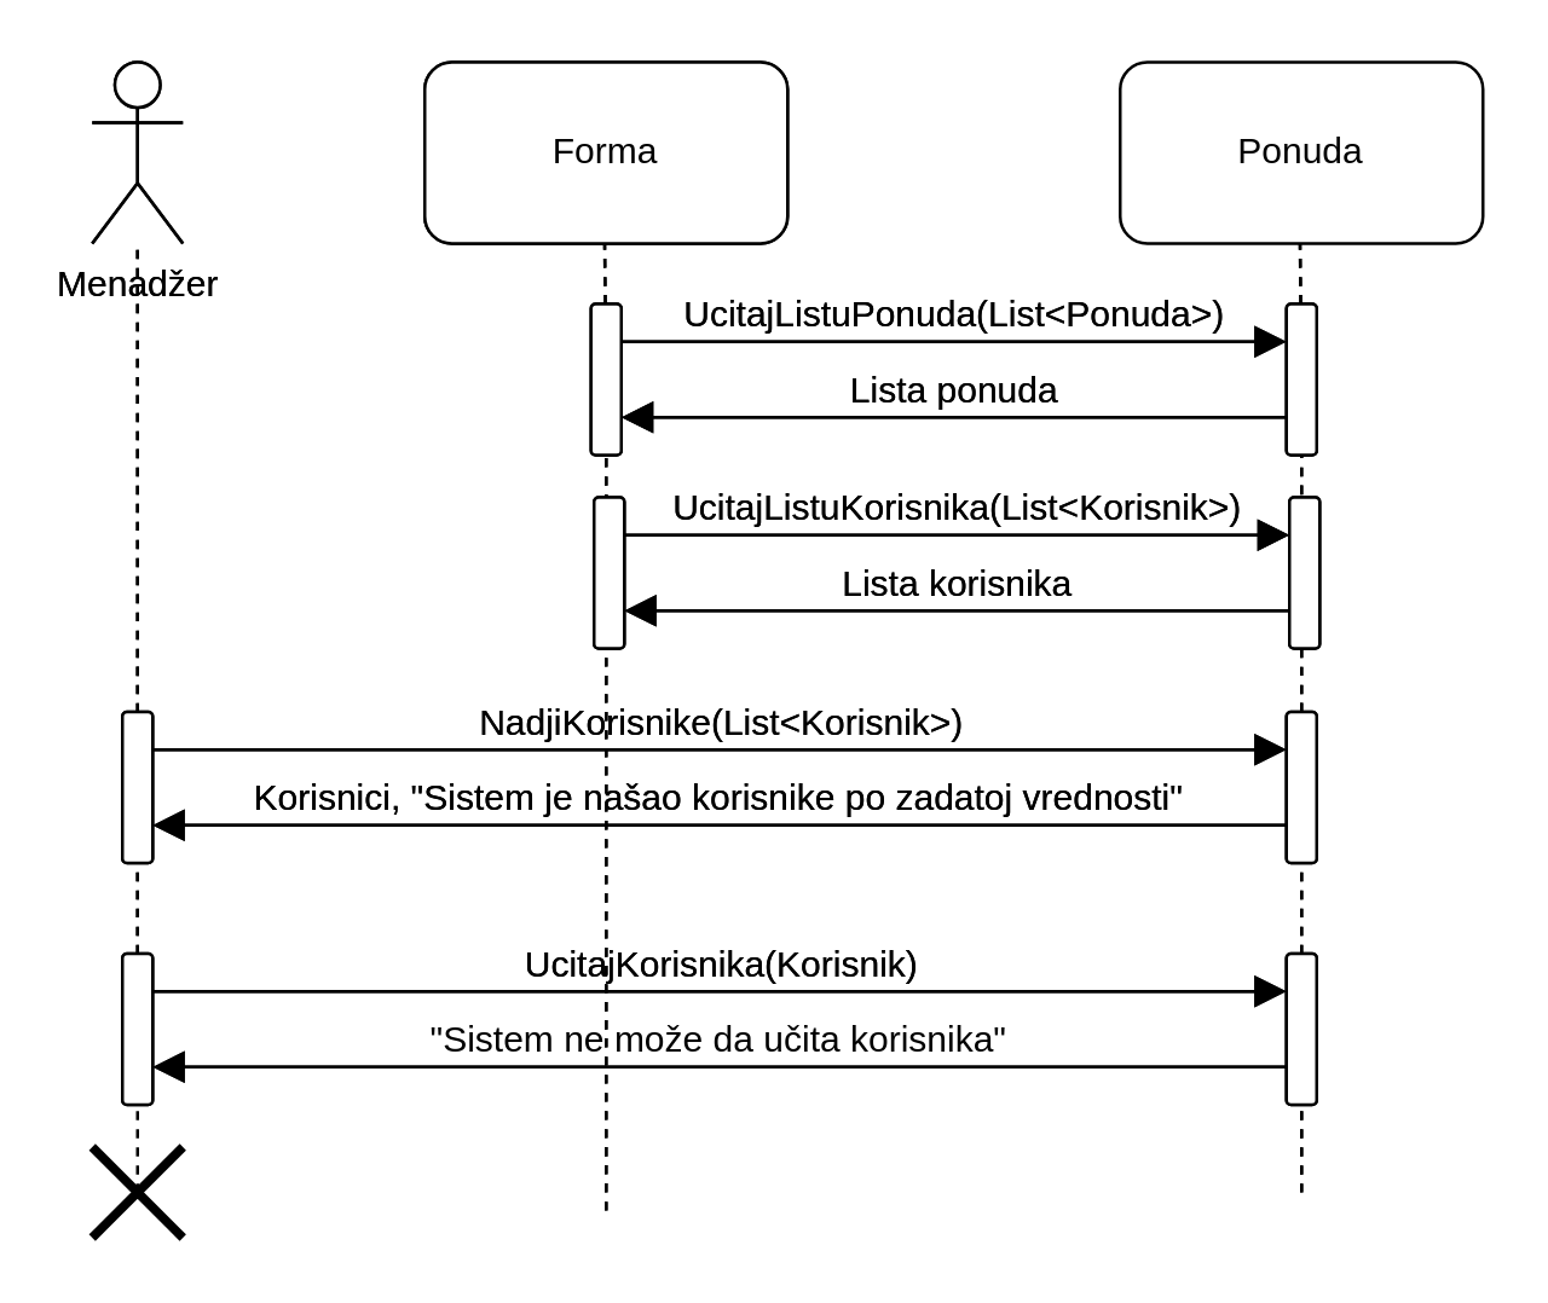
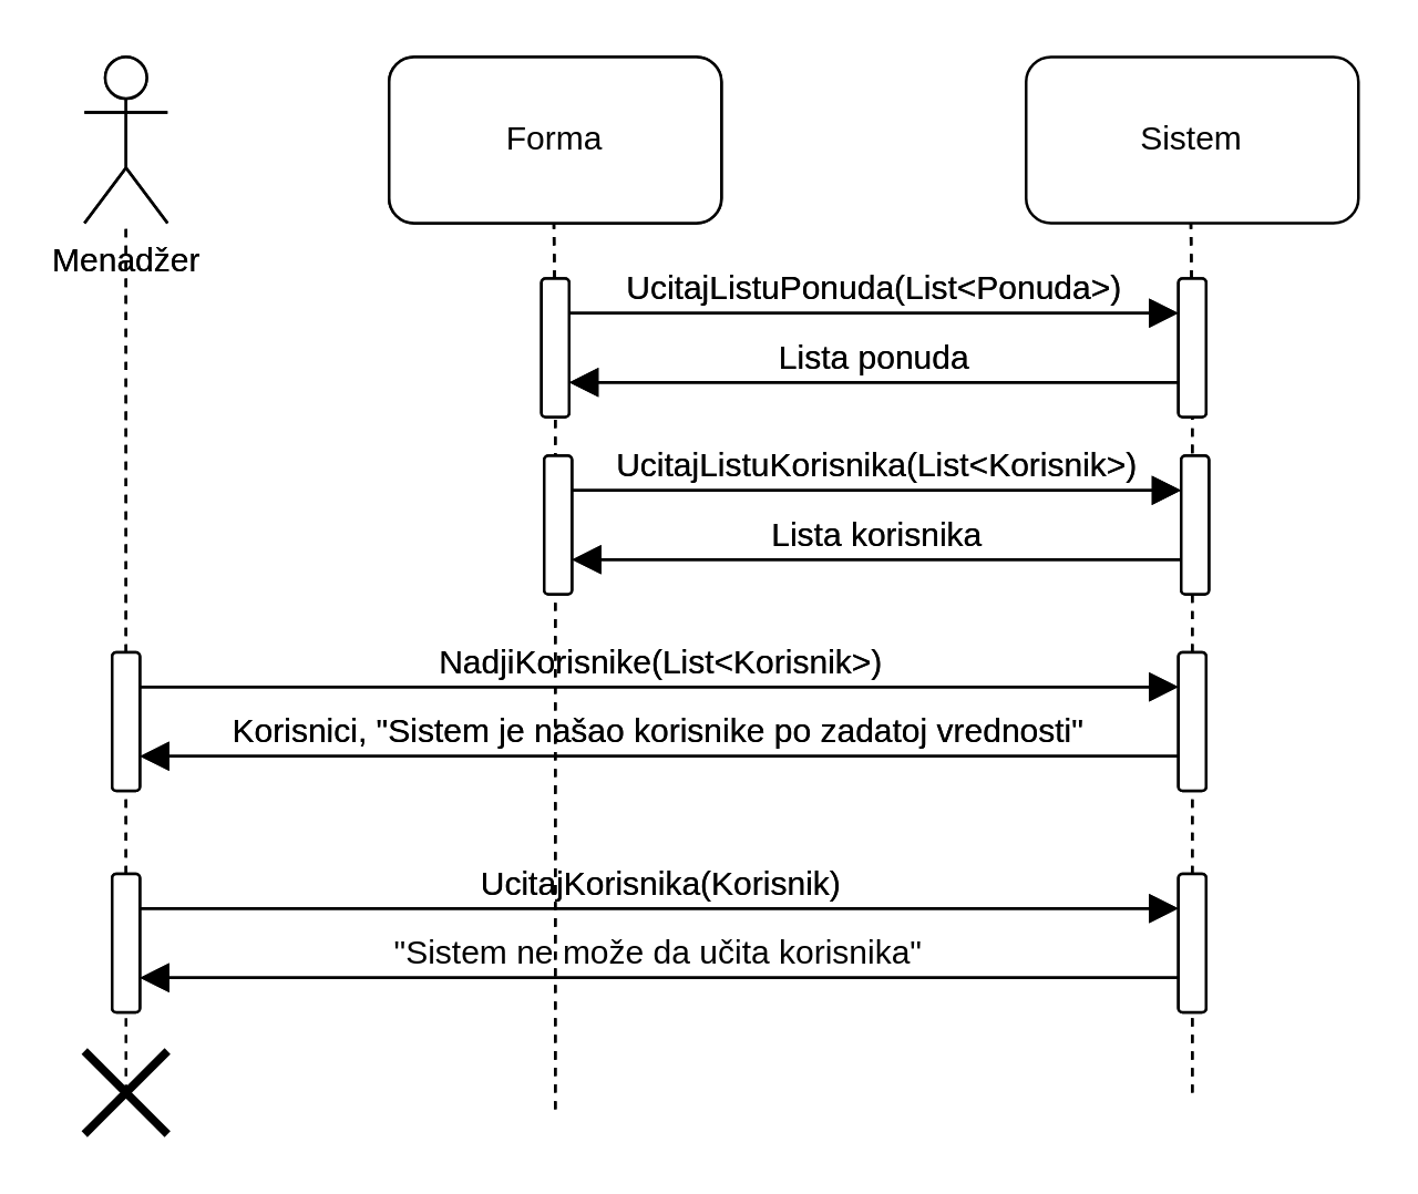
  <mxCell id="0" />
  <mxCell id="1" parent="0" />
  <mxCell id="2" value="Menadžer" style="shape=umlActor;verticalLabelPosition=bottom;verticalAlign=top;html=1;outlineConnect=0;" parent="1" vertex="1"><mxGeometry x="30" y="20" width="30" height="60" as="geometry" /></mxCell>
  <mxCell id="3" value="" style="endArrow=none;dashed=1;html=1;rounded=0;fontSize=12;startSize=8;endSize=8;curved=1;" parent="1" source="23" edge="1"><mxGeometry width="50" height="50" relative="1" as="geometry"><mxPoint x="45" y="500" as="sourcePoint" /><mxPoint x="45" y="80" as="targetPoint" /></mxGeometry></mxCell>
  <mxCell id="4" value="Forma" style="rounded=1;whiteSpace=wrap;html=1;" parent="1" vertex="1"><mxGeometry x="140" y="20" width="120" height="60" as="geometry" /></mxCell>
- <mxCell id="5" value="Ponuda" style="rounded=1;whiteSpace=wrap;html=1;" parent="1" vertex="1"><mxGeometry x="370" y="20" width="120" height="60" as="geometry" /></mxCell>
+ <mxCell id="5" value="Sistem" style="rounded=1;whiteSpace=wrap;html=1;" parent="1" vertex="1"><mxGeometry x="370" y="20" width="120" height="60" as="geometry" /></mxCell>
  <mxCell id="6" value="" style="endArrow=none;dashed=1;html=1;rounded=0;fontSize=12;startSize=8;endSize=8;curved=1;" parent="1" source="8" edge="1"><mxGeometry width="50" height="50" relative="1" as="geometry"><mxPoint x="199.5" y="330" as="sourcePoint" /><mxPoint x="199.5" y="80" as="targetPoint" /></mxGeometry></mxCell>
  <mxCell id="7" value="" style="endArrow=none;dashed=1;html=1;rounded=0;fontSize=12;startSize=8;endSize=8;curved=1;" parent="1" source="10" edge="1"><mxGeometry width="50" height="50" relative="1" as="geometry"><mxPoint x="429.5" y="330" as="sourcePoint" /><mxPoint x="429.5" y="80" as="targetPoint" /></mxGeometry></mxCell>
  <mxCell id="8" value="" style="rounded=1;whiteSpace=wrap;html=1;rotation=-90;" parent="1" vertex="1"><mxGeometry x="175" y="120" width="50" height="10" as="geometry" /></mxCell>
  <mxCell id="9" value="" style="endArrow=none;dashed=1;html=1;rounded=0;fontSize=12;startSize=8;endSize=8;curved=1;" parent="1" source="12" target="10" edge="1"><mxGeometry width="50" height="50" relative="1" as="geometry"><mxPoint x="429.5" y="330" as="sourcePoint" /><mxPoint x="429.5" y="80" as="targetPoint" /></mxGeometry></mxCell>
  <mxCell id="10" value="" style="rounded=1;whiteSpace=wrap;html=1;rotation=-90;" parent="1" vertex="1"><mxGeometry x="405" y="120" width="50" height="10" as="geometry" /></mxCell>
  <mxCell id="11" value="" style="endArrow=none;dashed=1;html=1;rounded=0;fontSize=12;startSize=8;endSize=8;curved=1;" parent="1" source="15" target="12" edge="1"><mxGeometry width="50" height="50" relative="1" as="geometry"><mxPoint x="429.5" y="385" as="sourcePoint" /><mxPoint x="430" y="205" as="targetPoint" /></mxGeometry></mxCell>
  <mxCell id="12" value="" style="rounded=1;whiteSpace=wrap;html=1;rotation=-90;" parent="1" vertex="1"><mxGeometry x="405" y="255" width="50" height="10" as="geometry" /></mxCell>
  <mxCell id="13" value="" style="endArrow=none;dashed=1;html=1;rounded=0;fontSize=12;startSize=8;endSize=8;curved=1;entryX=0;entryY=0.5;entryDx=0;entryDy=0;" parent="1" target="8" edge="1"><mxGeometry width="50" height="50" relative="1" as="geometry"><mxPoint x="200" y="400" as="sourcePoint" /><mxPoint x="200" y="310" as="targetPoint" /></mxGeometry></mxCell>
  <mxCell id="14" value="" style="endArrow=none;dashed=1;html=1;rounded=0;fontSize=12;startSize=8;endSize=8;curved=1;exitX=1;exitY=0.5;exitDx=0;exitDy=0;" parent="1" target="15" edge="1"><mxGeometry width="50" height="50" relative="1" as="geometry"><mxPoint x="430" y="394" as="sourcePoint" /><mxPoint x="430" y="285" as="targetPoint" /></mxGeometry></mxCell>
  <mxCell id="15" value="" style="rounded=1;whiteSpace=wrap;html=1;rotation=-90;" parent="1" vertex="1"><mxGeometry x="405" y="335" width="50" height="10" as="geometry" /></mxCell>
  <mxCell id="16" value="UcitajListuPonuda(List&amp;lt;Ponuda&amp;gt;)" style="html=1;verticalAlign=bottom;labelBackgroundColor=none;endArrow=block;endFill=1;rounded=0;fontSize=12;startSize=8;endSize=8;curved=1;entryX=0.75;entryY=0;entryDx=0;entryDy=0;exitX=0.75;exitY=1;exitDx=0;exitDy=0;" parent="1" source="8" target="10" edge="1"><mxGeometry width="160" relative="1" as="geometry"><mxPoint x="210" y="120" as="sourcePoint" /><mxPoint x="370" y="120" as="targetPoint" /></mxGeometry></mxCell>
  <mxCell id="17" value="Lista ponuda" style="html=1;verticalAlign=bottom;labelBackgroundColor=none;endArrow=block;endFill=1;rounded=0;fontSize=12;startSize=8;endSize=8;curved=1;entryX=0.25;entryY=1;entryDx=0;entryDy=0;exitX=0.25;exitY=0;exitDx=0;exitDy=0;" parent="1" source="10" target="8" edge="1"><mxGeometry width="160" relative="1" as="geometry"><mxPoint x="420" y="130" as="sourcePoint" /><mxPoint x="580" y="130" as="targetPoint" /></mxGeometry></mxCell>
  <mxCell id="18" value="NadjiKorisnike(List&amp;lt;Korisnik&amp;gt;)" style="html=1;verticalAlign=bottom;labelBackgroundColor=none;endArrow=block;endFill=1;rounded=0;fontSize=12;startSize=8;endSize=8;curved=1;entryX=0.75;entryY=0;entryDx=0;entryDy=0;exitX=0.75;exitY=1;exitDx=0;exitDy=0;" parent="1" source="23" target="12" edge="1"><mxGeometry x="0.003" width="160" relative="1" as="geometry"><mxPoint x="205" y="247.5" as="sourcePoint" /><mxPoint x="430" y="254" as="targetPoint" /><mxPoint as="offset" /></mxGeometry></mxCell>
  <mxCell id="19" value="Korisnici, &quot;Sistem je našao korisnike po zadatoj vrednosti&quot;" style="html=1;verticalAlign=bottom;labelBackgroundColor=none;endArrow=block;endFill=1;rounded=0;fontSize=12;startSize=8;endSize=8;curved=1;entryX=0.25;entryY=1;entryDx=0;entryDy=0;exitX=0.25;exitY=0;exitDx=0;exitDy=0;" parent="1" source="12" target="23" edge="1"><mxGeometry x="0.003" width="160" relative="1" as="geometry"><mxPoint x="420" y="275" as="sourcePoint" /><mxPoint x="205" y="272.5" as="targetPoint" /><mxPoint as="offset" /></mxGeometry></mxCell>
  <mxCell id="20" value="UcitajKorisnika(Korisnik)" style="html=1;verticalAlign=bottom;labelBackgroundColor=none;endArrow=block;endFill=1;rounded=0;fontSize=12;startSize=8;endSize=8;curved=1;entryX=0.75;entryY=0;entryDx=0;entryDy=0;exitX=0.75;exitY=1;exitDx=0;exitDy=0;" parent="1" source="25" target="15" edge="1"><mxGeometry width="160" relative="1" as="geometry"><mxPoint x="205" y="327.5" as="sourcePoint" /><mxPoint x="430" y="325" as="targetPoint" /></mxGeometry></mxCell>
  <mxCell id="21" value="&quot;Sistem ne može da učita korisnika&quot;" style="html=1;verticalAlign=bottom;labelBackgroundColor=none;endArrow=block;endFill=1;rounded=0;fontSize=12;startSize=8;endSize=8;curved=1;entryX=0.25;entryY=1;entryDx=0;entryDy=0;exitX=0.25;exitY=0;exitDx=0;exitDy=0;" parent="1" source="15" target="25" edge="1"><mxGeometry width="160" relative="1" as="geometry"><mxPoint x="420" y="355" as="sourcePoint" /><mxPoint x="205" y="352.5" as="targetPoint" /></mxGeometry></mxCell>
  <mxCell id="22" value="" style="endArrow=none;dashed=1;html=1;rounded=0;fontSize=12;startSize=8;endSize=8;curved=1;" parent="1" source="25" target="23" edge="1"><mxGeometry width="50" height="50" relative="1" as="geometry"><mxPoint x="45" y="425" as="sourcePoint" /><mxPoint x="45" y="135" as="targetPoint" /></mxGeometry></mxCell>
  <mxCell id="23" value="" style="rounded=1;whiteSpace=wrap;html=1;rotation=-90;" parent="1" vertex="1"><mxGeometry x="20" y="255" width="50" height="10" as="geometry" /></mxCell>
  <mxCell id="24" value="" style="endArrow=none;dashed=1;html=1;rounded=0;fontSize=12;startSize=8;endSize=8;curved=1;exitX=1;exitY=0.5;exitDx=0;exitDy=0;" parent="1" target="25" edge="1"><mxGeometry width="50" height="50" relative="1" as="geometry"><mxPoint x="45" y="394" as="sourcePoint" /><mxPoint x="45" y="285" as="targetPoint" /></mxGeometry></mxCell>
  <mxCell id="25" value="" style="rounded=1;whiteSpace=wrap;html=1;rotation=-90;" parent="1" vertex="1"><mxGeometry x="20" y="335" width="50" height="10" as="geometry" /></mxCell>
  <mxCell id="26" value="" style="rounded=1;whiteSpace=wrap;html=1;rotation=-90;" parent="1" vertex="1"><mxGeometry x="176" y="184" width="50" height="10" as="geometry" /></mxCell>
  <mxCell id="27" value="" style="rounded=1;whiteSpace=wrap;html=1;rotation=-90;" parent="1" vertex="1"><mxGeometry x="406" y="184" width="50" height="10" as="geometry" /></mxCell>
  <mxCell id="28" value="UcitajListuKorisnika(List&amp;lt;Korisnik&amp;gt;)" style="html=1;verticalAlign=bottom;labelBackgroundColor=none;endArrow=block;endFill=1;rounded=0;fontSize=12;startSize=8;endSize=8;curved=1;entryX=0.75;entryY=0;entryDx=0;entryDy=0;exitX=0.75;exitY=1;exitDx=0;exitDy=0;" parent="1" source="26" target="27" edge="1"><mxGeometry width="160" relative="1" as="geometry"><mxPoint x="211" y="184" as="sourcePoint" /><mxPoint x="371" y="184" as="targetPoint" /></mxGeometry></mxCell>
  <mxCell id="29" value="Lista korisnika" style="html=1;verticalAlign=bottom;labelBackgroundColor=none;endArrow=block;endFill=1;rounded=0;fontSize=12;startSize=8;endSize=8;curved=1;entryX=0.25;entryY=1;entryDx=0;entryDy=0;exitX=0.25;exitY=0;exitDx=0;exitDy=0;" parent="1" source="27" target="26" edge="1"><mxGeometry width="160" relative="1" as="geometry"><mxPoint x="421" y="194" as="sourcePoint" /><mxPoint x="581" y="194" as="targetPoint" /></mxGeometry></mxCell>
  <mxCell id="30" value="Menadžer" style="shape=umlActor;verticalLabelPosition=bottom;verticalAlign=top;html=1;outlineConnect=0;" parent="1" vertex="1"><mxGeometry x="30" y="20" width="30" height="60" as="geometry" /></mxCell>
  <mxCell id="31" value="" style="endArrow=none;dashed=1;html=1;rounded=0;fontSize=12;startSize=8;endSize=8;curved=1;" parent="1" source="50" edge="1"><mxGeometry width="50" height="50" relative="1" as="geometry"><mxPoint x="45" y="500" as="sourcePoint" /><mxPoint x="45" y="80" as="targetPoint" /></mxGeometry></mxCell>
  <mxCell id="32" value="Forma" style="rounded=1;whiteSpace=wrap;html=1;" parent="1" vertex="1"><mxGeometry x="140" y="20" width="120" height="60" as="geometry" /></mxCell>
  <mxCell id="33" value="" style="endArrow=none;dashed=1;html=1;rounded=0;fontSize=12;startSize=8;endSize=8;curved=1;" parent="1" source="35" edge="1"><mxGeometry width="50" height="50" relative="1" as="geometry"><mxPoint x="199.5" y="330" as="sourcePoint" /><mxPoint x="199.5" y="80" as="targetPoint" /></mxGeometry></mxCell>
  <mxCell id="34" value="" style="endArrow=none;dashed=1;html=1;rounded=0;fontSize=12;startSize=8;endSize=8;curved=1;" parent="1" source="37" edge="1"><mxGeometry width="50" height="50" relative="1" as="geometry"><mxPoint x="429.5" y="330" as="sourcePoint" /><mxPoint x="429.5" y="80" as="targetPoint" /></mxGeometry></mxCell>
  <mxCell id="35" value="" style="rounded=1;whiteSpace=wrap;html=1;rotation=-90;" parent="1" vertex="1"><mxGeometry x="175" y="120" width="50" height="10" as="geometry" /></mxCell>
  <mxCell id="36" value="" style="endArrow=none;dashed=1;html=1;rounded=0;fontSize=12;startSize=8;endSize=8;curved=1;" parent="1" source="39" target="37" edge="1"><mxGeometry width="50" height="50" relative="1" as="geometry"><mxPoint x="429.5" y="330" as="sourcePoint" /><mxPoint x="429.5" y="80" as="targetPoint" /></mxGeometry></mxCell>
  <mxCell id="37" value="" style="rounded=1;whiteSpace=wrap;html=1;rotation=-90;" parent="1" vertex="1"><mxGeometry x="405" y="120" width="50" height="10" as="geometry" /></mxCell>
  <mxCell id="38" value="" style="endArrow=none;dashed=1;html=1;rounded=0;fontSize=12;startSize=8;endSize=8;curved=1;" parent="1" source="42" target="39" edge="1"><mxGeometry width="50" height="50" relative="1" as="geometry"><mxPoint x="429.5" y="385" as="sourcePoint" /><mxPoint x="430" y="205" as="targetPoint" /></mxGeometry></mxCell>
  <mxCell id="39" value="" style="rounded=1;whiteSpace=wrap;html=1;rotation=-90;" parent="1" vertex="1"><mxGeometry x="405" y="255" width="50" height="10" as="geometry" /></mxCell>
  <mxCell id="40" value="" style="endArrow=none;dashed=1;html=1;rounded=0;fontSize=12;startSize=8;endSize=8;curved=1;entryX=0;entryY=0.5;entryDx=0;entryDy=0;" parent="1" target="35" edge="1"><mxGeometry width="50" height="50" relative="1" as="geometry"><mxPoint x="200" y="400" as="sourcePoint" /><mxPoint x="200" y="310" as="targetPoint" /></mxGeometry></mxCell>
  <mxCell id="41" value="" style="endArrow=none;dashed=1;html=1;rounded=0;fontSize=12;startSize=8;endSize=8;curved=1;exitX=1;exitY=0.5;exitDx=0;exitDy=0;" parent="1" target="42" edge="1"><mxGeometry width="50" height="50" relative="1" as="geometry"><mxPoint x="430" y="394" as="sourcePoint" /><mxPoint x="430" y="285" as="targetPoint" /></mxGeometry></mxCell>
  <mxCell id="42" value="" style="rounded=1;whiteSpace=wrap;html=1;rotation=-90;" parent="1" vertex="1"><mxGeometry x="405" y="335" width="50" height="10" as="geometry" /></mxCell>
  <mxCell id="43" value="UcitajListuPonuda(List&amp;lt;Ponuda&amp;gt;)" style="html=1;verticalAlign=bottom;labelBackgroundColor=none;endArrow=block;endFill=1;rounded=0;fontSize=12;startSize=8;endSize=8;curved=1;entryX=0.75;entryY=0;entryDx=0;entryDy=0;exitX=0.75;exitY=1;exitDx=0;exitDy=0;" parent="1" source="35" target="37" edge="1"><mxGeometry width="160" relative="1" as="geometry"><mxPoint x="210" y="120" as="sourcePoint" /><mxPoint x="370" y="120" as="targetPoint" /></mxGeometry></mxCell>
  <mxCell id="44" value="Lista ponuda" style="html=1;verticalAlign=bottom;labelBackgroundColor=none;endArrow=block;endFill=1;rounded=0;fontSize=12;startSize=8;endSize=8;curved=1;entryX=0.25;entryY=1;entryDx=0;entryDy=0;exitX=0.25;exitY=0;exitDx=0;exitDy=0;" parent="1" source="37" target="35" edge="1"><mxGeometry width="160" relative="1" as="geometry"><mxPoint x="420" y="130" as="sourcePoint" /><mxPoint x="580" y="130" as="targetPoint" /></mxGeometry></mxCell>
  <mxCell id="45" value="NadjiKorisnike(List&amp;lt;Korisnik&amp;gt;)" style="html=1;verticalAlign=bottom;labelBackgroundColor=none;endArrow=block;endFill=1;rounded=0;fontSize=12;startSize=8;endSize=8;curved=1;entryX=0.75;entryY=0;entryDx=0;entryDy=0;exitX=0.75;exitY=1;exitDx=0;exitDy=0;" parent="1" source="50" target="39" edge="1"><mxGeometry x="0.003" width="160" relative="1" as="geometry"><mxPoint x="205" y="247.5" as="sourcePoint" /><mxPoint x="430" y="254" as="targetPoint" /><mxPoint as="offset" /></mxGeometry></mxCell>
  <mxCell id="46" value="Korisnici, &quot;Sistem je našao korisnike po zadatoj vrednosti&quot;" style="html=1;verticalAlign=bottom;labelBackgroundColor=none;endArrow=block;endFill=1;rounded=0;fontSize=12;startSize=8;endSize=8;curved=1;entryX=0.25;entryY=1;entryDx=0;entryDy=0;exitX=0.25;exitY=0;exitDx=0;exitDy=0;" parent="1" source="39" target="50" edge="1"><mxGeometry x="0.003" width="160" relative="1" as="geometry"><mxPoint x="420" y="275" as="sourcePoint" /><mxPoint x="205" y="272.5" as="targetPoint" /><mxPoint as="offset" /></mxGeometry></mxCell>
  <mxCell id="47" value="UcitajKorisnika(Korisnik)" style="html=1;verticalAlign=bottom;labelBackgroundColor=none;endArrow=block;endFill=1;rounded=0;fontSize=12;startSize=8;endSize=8;curved=1;entryX=0.75;entryY=0;entryDx=0;entryDy=0;exitX=0.75;exitY=1;exitDx=0;exitDy=0;" parent="1" source="51" target="42" edge="1"><mxGeometry width="160" relative="1" as="geometry"><mxPoint x="205" y="327.5" as="sourcePoint" /><mxPoint x="430" y="325" as="targetPoint" /></mxGeometry></mxCell>
  <mxCell id="48" value="" style="html=1;verticalAlign=bottom;labelBackgroundColor=none;endArrow=block;endFill=1;rounded=0;fontSize=12;startSize=8;endSize=8;curved=1;entryX=0.25;entryY=1;entryDx=0;entryDy=0;exitX=0.25;exitY=0;exitDx=0;exitDy=0;" parent="1" source="42" target="51" edge="1"><mxGeometry width="160" relative="1" as="geometry"><mxPoint x="420" y="355" as="sourcePoint" /><mxPoint x="205" y="352.5" as="targetPoint" /></mxGeometry></mxCell>
  <mxCell id="49" value="" style="endArrow=none;dashed=1;html=1;rounded=0;fontSize=12;startSize=8;endSize=8;curved=1;" parent="1" source="51" target="50" edge="1"><mxGeometry width="50" height="50" relative="1" as="geometry"><mxPoint x="45" y="425" as="sourcePoint" /><mxPoint x="45" y="135" as="targetPoint" /></mxGeometry></mxCell>
  <mxCell id="50" value="" style="rounded=1;whiteSpace=wrap;html=1;rotation=-90;" parent="1" vertex="1"><mxGeometry x="20" y="255" width="50" height="10" as="geometry" /></mxCell>
  <mxCell id="51" value="" style="rounded=1;whiteSpace=wrap;html=1;rotation=-90;" parent="1" vertex="1"><mxGeometry x="20" y="335" width="50" height="10" as="geometry" /></mxCell>
  <mxCell id="52" value="" style="rounded=1;whiteSpace=wrap;html=1;rotation=-90;" parent="1" vertex="1"><mxGeometry x="176" y="184" width="50" height="10" as="geometry" /></mxCell>
  <mxCell id="53" value="" style="rounded=1;whiteSpace=wrap;html=1;rotation=-90;" parent="1" vertex="1"><mxGeometry x="406" y="184" width="50" height="10" as="geometry" /></mxCell>
  <mxCell id="54" value="UcitajListuKorisnika(List&amp;lt;Korisnik&amp;gt;)" style="html=1;verticalAlign=bottom;labelBackgroundColor=none;endArrow=block;endFill=1;rounded=0;fontSize=12;startSize=8;endSize=8;curved=1;entryX=0.75;entryY=0;entryDx=0;entryDy=0;exitX=0.75;exitY=1;exitDx=0;exitDy=0;" parent="1" source="52" target="53" edge="1"><mxGeometry width="160" relative="1" as="geometry"><mxPoint x="211" y="184" as="sourcePoint" /><mxPoint x="371" y="184" as="targetPoint" /></mxGeometry></mxCell>
  <mxCell id="55" value="Lista korisnika" style="html=1;verticalAlign=bottom;labelBackgroundColor=none;endArrow=block;endFill=1;rounded=0;fontSize=12;startSize=8;endSize=8;curved=1;entryX=0.25;entryY=1;entryDx=0;entryDy=0;exitX=0.25;exitY=0;exitDx=0;exitDy=0;" parent="1" source="53" target="52" edge="1"><mxGeometry width="160" relative="1" as="geometry"><mxPoint x="421" y="194" as="sourcePoint" /><mxPoint x="581" y="194" as="targetPoint" /></mxGeometry></mxCell>
  <mxCell id="56" value="" style="shape=umlDestroy;whiteSpace=wrap;html=1;strokeWidth=3;targetShapes=umlLifeline;" vertex="1" parent="1"><mxGeometry x="30" y="379" width="30" height="30" as="geometry" /></mxCell>
